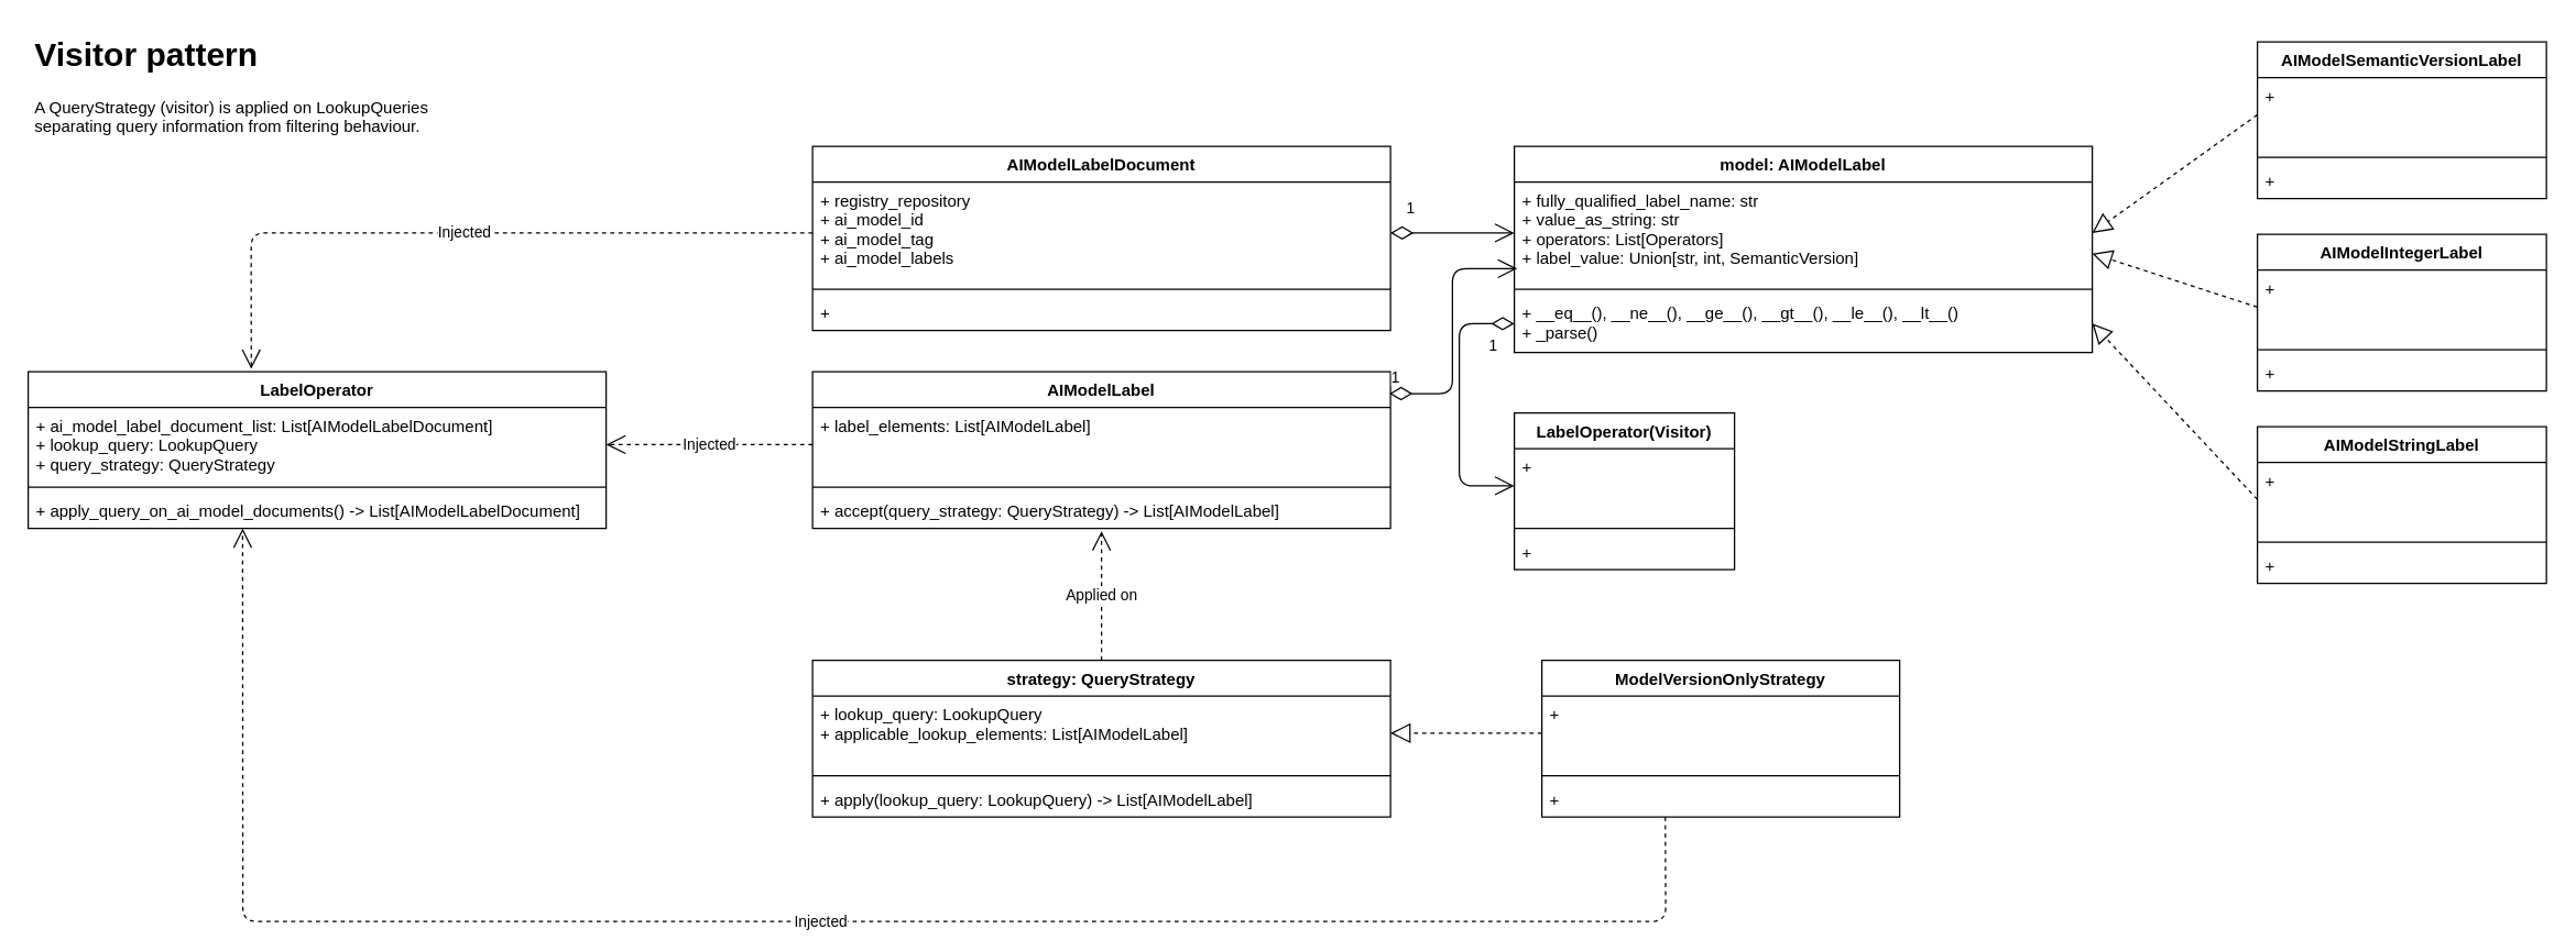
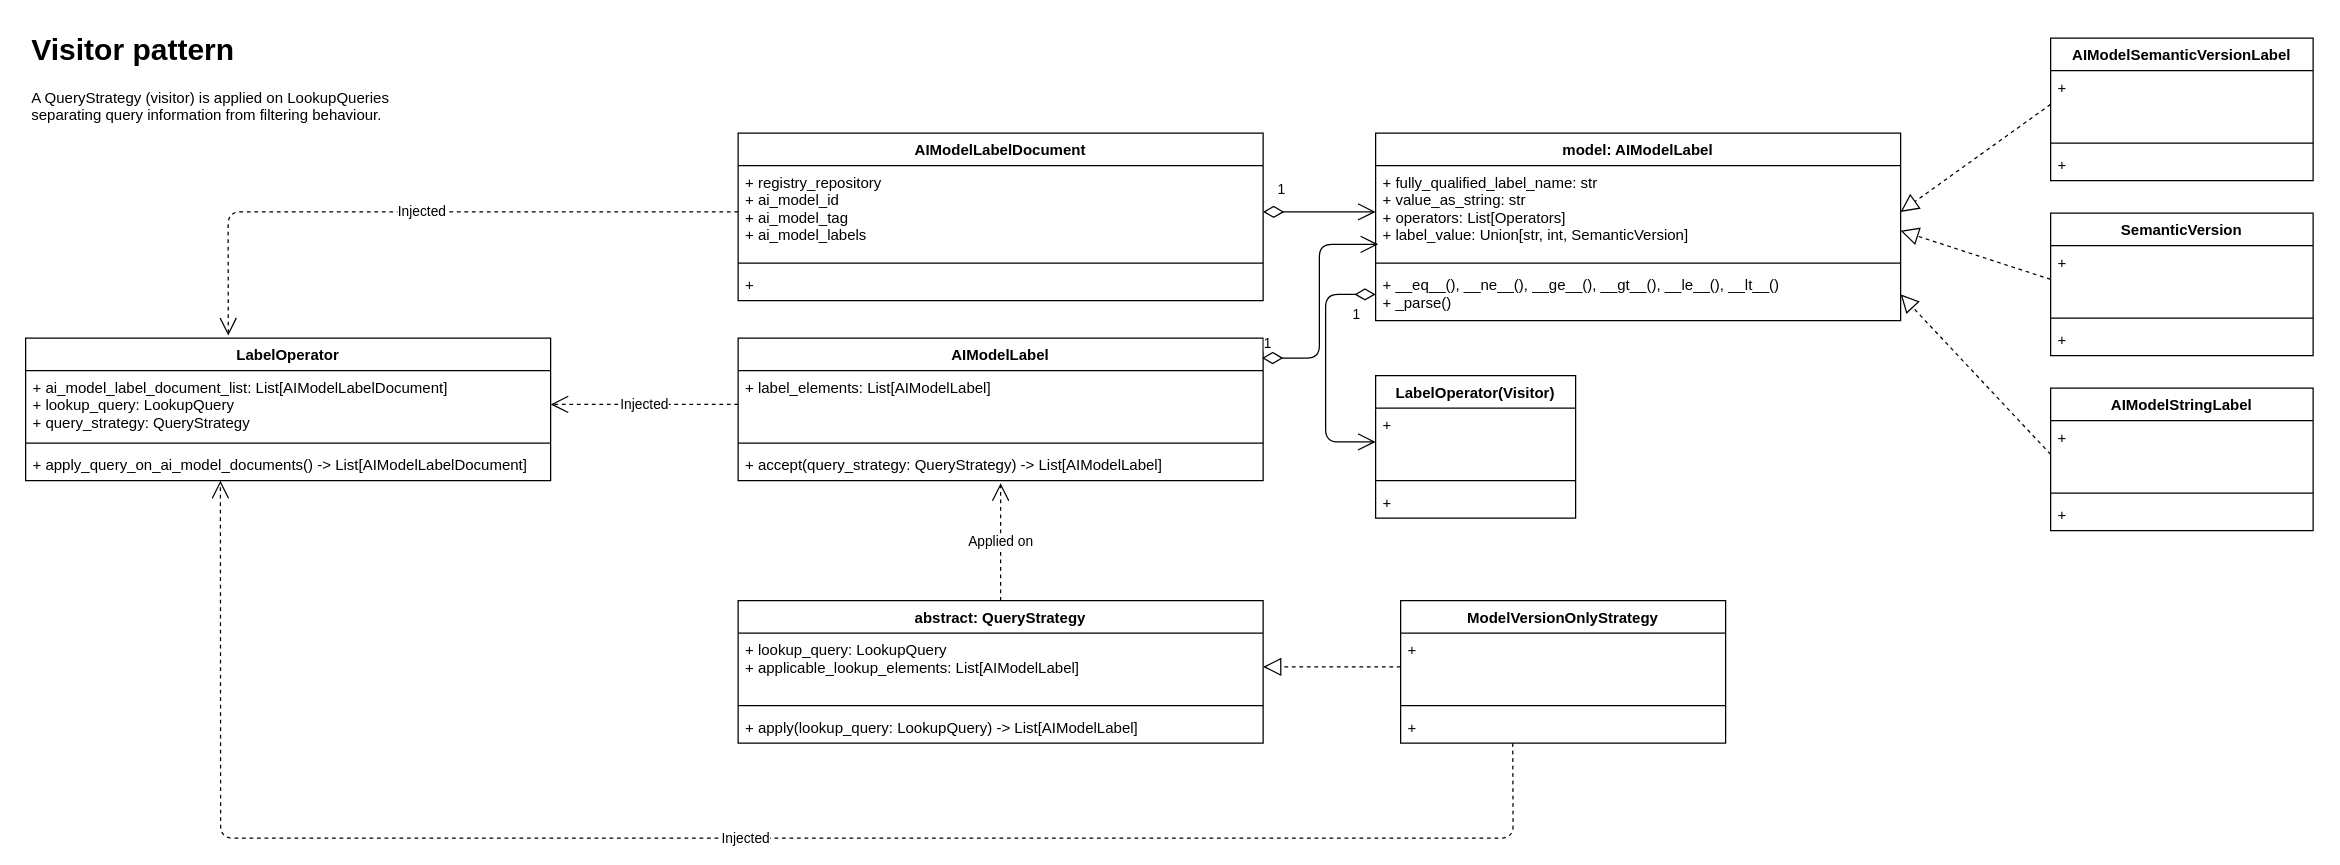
  <mxCell id="0" />
  <mxCell id="1" parent="0" />
  <mxCell id="2" value="LabelOperator" style="swimlane;fontStyle=1;align=center;verticalAlign=top;childLayout=stackLayout;horizontal=1;startSize=26;horizontalStack=0;resizeParent=1;resizeParentMax=0;resizeLast=0;collapsible=1;marginBottom=0;" vertex="1" parent="1"><mxGeometry x="20" y="270" width="420" height="114" as="geometry" /></mxCell>
  <mxCell id="3" value="+ ai_model_label_document_list: List[AIModelLabelDocument]&#10;+ lookup_query: LookupQuery&#10;+ query_strategy: QueryStrategy" style="text;strokeColor=none;fillColor=none;align=left;verticalAlign=top;spacingLeft=4;spacingRight=4;overflow=hidden;rotatable=0;points=[[0,0.5],[1,0.5]];portConstraint=eastwest;" vertex="1" parent="2"><mxGeometry y="26" width="420" height="54" as="geometry" /></mxCell>
  <mxCell id="4" value="" style="line;strokeWidth=1;fillColor=none;align=left;verticalAlign=middle;spacingTop=-1;spacingLeft=3;spacingRight=3;rotatable=0;labelPosition=right;points=[];portConstraint=eastwest;" vertex="1" parent="2"><mxGeometry y="80" width="420" height="8" as="geometry" /></mxCell>
  <mxCell id="5" value="+ apply_query_on_ai_model_documents() -&gt; List[AIModelLabelDocument]" style="text;strokeColor=none;fillColor=none;align=left;verticalAlign=top;spacingLeft=4;spacingRight=4;overflow=hidden;rotatable=0;points=[[0,0.5],[1,0.5]];portConstraint=eastwest;" vertex="1" parent="2"><mxGeometry y="88" width="420" height="26" as="geometry" /></mxCell>
  <mxCell id="6" value="AIModelLabelDocument" style="swimlane;fontStyle=1;align=center;verticalAlign=top;childLayout=stackLayout;horizontal=1;startSize=26;horizontalStack=0;resizeParent=1;resizeParentMax=0;resizeLast=0;collapsible=1;marginBottom=0;" vertex="1" parent="1"><mxGeometry x="590" y="106" width="420" height="134" as="geometry" /></mxCell>
  <mxCell id="7" value="+ registry_repository&#10;+ ai_model_id&#10;+ ai_model_tag&#10;+ ai_model_labels" style="text;strokeColor=none;fillColor=none;align=left;verticalAlign=top;spacingLeft=4;spacingRight=4;overflow=hidden;rotatable=0;points=[[0,0.5],[1,0.5]];portConstraint=eastwest;" vertex="1" parent="6"><mxGeometry y="26" width="420" height="74" as="geometry" /></mxCell>
  <mxCell id="8" value="" style="line;strokeWidth=1;fillColor=none;align=left;verticalAlign=middle;spacingTop=-1;spacingLeft=3;spacingRight=3;rotatable=0;labelPosition=right;points=[];portConstraint=eastwest;" vertex="1" parent="6"><mxGeometry y="100" width="420" height="8" as="geometry" /></mxCell>
  <mxCell id="9" value="+" style="text;strokeColor=none;fillColor=none;align=left;verticalAlign=top;spacingLeft=4;spacingRight=4;overflow=hidden;rotatable=0;points=[[0,0.5],[1,0.5]];portConstraint=eastwest;" vertex="1" parent="6"><mxGeometry y="108" width="420" height="26" as="geometry" /></mxCell>
  <mxCell id="10" value="AIModelLabel" style="swimlane;fontStyle=1;align=center;verticalAlign=top;childLayout=stackLayout;horizontal=1;startSize=26;horizontalStack=0;resizeParent=1;resizeParentMax=0;resizeLast=0;collapsible=1;marginBottom=0;" vertex="1" parent="1"><mxGeometry x="590" y="270" width="420" height="114" as="geometry" /></mxCell>
  <mxCell id="11" value="+ label_elements: List[AIModelLabel]" style="text;strokeColor=none;fillColor=none;align=left;verticalAlign=top;spacingLeft=4;spacingRight=4;overflow=hidden;rotatable=0;points=[[0,0.5],[1,0.5]];portConstraint=eastwest;" vertex="1" parent="10"><mxGeometry y="26" width="420" height="54" as="geometry" /></mxCell>
  <mxCell id="12" value="" style="line;strokeWidth=1;fillColor=none;align=left;verticalAlign=middle;spacingTop=-1;spacingLeft=3;spacingRight=3;rotatable=0;labelPosition=right;points=[];portConstraint=eastwest;" vertex="1" parent="10"><mxGeometry y="80" width="420" height="8" as="geometry" /></mxCell>
  <mxCell id="13" value="+ accept(query_strategy: QueryStrategy) -&gt; List[AIModelLabel] " style="text;strokeColor=none;fillColor=none;align=left;verticalAlign=top;spacingLeft=4;spacingRight=4;overflow=hidden;rotatable=0;points=[[0,0.5],[1,0.5]];portConstraint=eastwest;" vertex="1" parent="10"><mxGeometry y="88" width="420" height="26" as="geometry" /></mxCell>
- <mxCell id="14" value="strategy: QueryStrategy" style="swimlane;fontStyle=1;align=center;verticalAlign=top;childLayout=stackLayout;horizontal=1;startSize=26;horizontalStack=0;resizeParent=1;resizeParentMax=0;resizeLast=0;collapsible=1;marginBottom=0;" vertex="1" parent="1"><mxGeometry x="590" y="480" width="420" height="114" as="geometry" /></mxCell>
+ <mxCell id="14" value="abstract: QueryStrategy" style="swimlane;fontStyle=1;align=center;verticalAlign=top;childLayout=stackLayout;horizontal=1;startSize=26;horizontalStack=0;resizeParent=1;resizeParentMax=0;resizeLast=0;collapsible=1;marginBottom=0;" vertex="1" parent="1"><mxGeometry x="590" y="480" width="420" height="114" as="geometry" /></mxCell>
  <mxCell id="15" value="+ lookup_query: LookupQuery&#10;+ applicable_lookup_elements: List[AIModelLabel]" style="text;strokeColor=none;fillColor=none;align=left;verticalAlign=top;spacingLeft=4;spacingRight=4;overflow=hidden;rotatable=0;points=[[0,0.5],[1,0.5]];portConstraint=eastwest;" vertex="1" parent="14"><mxGeometry y="26" width="420" height="54" as="geometry" /></mxCell>
  <mxCell id="16" value="" style="line;strokeWidth=1;fillColor=none;align=left;verticalAlign=middle;spacingTop=-1;spacingLeft=3;spacingRight=3;rotatable=0;labelPosition=right;points=[];portConstraint=eastwest;" vertex="1" parent="14"><mxGeometry y="80" width="420" height="8" as="geometry" /></mxCell>
  <mxCell id="17" value="+ apply(lookup_query: LookupQuery) -&gt; List[AIModelLabel]" style="text;strokeColor=none;fillColor=none;align=left;verticalAlign=top;spacingLeft=4;spacingRight=4;overflow=hidden;rotatable=0;points=[[0,0.5],[1,0.5]];portConstraint=eastwest;" vertex="1" parent="14"><mxGeometry y="88" width="420" height="26" as="geometry" /></mxCell>
  <mxCell id="18" value="ModelVersionOnlyStrategy" style="swimlane;fontStyle=1;align=center;verticalAlign=top;childLayout=stackLayout;horizontal=1;startSize=26;horizontalStack=0;resizeParent=1;resizeParentMax=0;resizeLast=0;collapsible=1;marginBottom=0;" vertex="1" parent="1"><mxGeometry x="1120" y="480" width="260" height="114" as="geometry" /></mxCell>
  <mxCell id="19" value="+ " style="text;strokeColor=none;fillColor=none;align=left;verticalAlign=top;spacingLeft=4;spacingRight=4;overflow=hidden;rotatable=0;points=[[0,0.5],[1,0.5]];portConstraint=eastwest;" vertex="1" parent="18"><mxGeometry y="26" width="260" height="54" as="geometry" /></mxCell>
  <mxCell id="20" value="" style="line;strokeWidth=1;fillColor=none;align=left;verticalAlign=middle;spacingTop=-1;spacingLeft=3;spacingRight=3;rotatable=0;labelPosition=right;points=[];portConstraint=eastwest;" vertex="1" parent="18"><mxGeometry y="80" width="260" height="8" as="geometry" /></mxCell>
  <mxCell id="21" value="+" style="text;strokeColor=none;fillColor=none;align=left;verticalAlign=top;spacingLeft=4;spacingRight=4;overflow=hidden;rotatable=0;points=[[0,0.5],[1,0.5]];portConstraint=eastwest;" vertex="1" parent="18"><mxGeometry y="88" width="260" height="26" as="geometry" /></mxCell>
  <mxCell id="22" value="" style="endArrow=block;dashed=1;endFill=0;endSize=12;html=1;exitX=0;exitY=0.5;exitDx=0;exitDy=0;entryX=1;entryY=0.5;entryDx=0;entryDy=0;" edge="1" parent="1" source="19" target="15"><mxGeometry width="160" relative="1" as="geometry"><mxPoint x="1020" y="380" as="sourcePoint" /><mxPoint x="1180" y="380" as="targetPoint" /></mxGeometry></mxCell>
  <mxCell id="23" value="model: AIModelLabel" style="swimlane;fontStyle=1;align=center;verticalAlign=top;childLayout=stackLayout;horizontal=1;startSize=26;horizontalStack=0;resizeParent=1;resizeParentMax=0;resizeLast=0;collapsible=1;marginBottom=0;" vertex="1" parent="1"><mxGeometry x="1100" y="106" width="420" height="150" as="geometry" /></mxCell>
  <mxCell id="24" value="+ fully_qualified_label_name: str&#10;+ value_as_string: str&#10;+ operators: List[Operators]&#10;+ label_value: Union[str, int, SemanticVersion]" style="text;strokeColor=none;fillColor=none;align=left;verticalAlign=top;spacingLeft=4;spacingRight=4;overflow=hidden;rotatable=0;points=[[0,0.5],[1,0.5]];portConstraint=eastwest;" vertex="1" parent="23"><mxGeometry y="26" width="420" height="74" as="geometry" /></mxCell>
  <mxCell id="25" value="" style="line;strokeWidth=1;fillColor=none;align=left;verticalAlign=middle;spacingTop=-1;spacingLeft=3;spacingRight=3;rotatable=0;labelPosition=right;points=[];portConstraint=eastwest;" vertex="1" parent="23"><mxGeometry y="100" width="420" height="8" as="geometry" /></mxCell>
  <mxCell id="26" value="+ __eq__(), __ne__(), __ge__(), __gt__(), __le__(), __lt__() &#10;+ _parse()" style="text;strokeColor=none;fillColor=none;align=left;verticalAlign=top;spacingLeft=4;spacingRight=4;overflow=hidden;rotatable=0;points=[[0,0.5],[1,0.5]];portConstraint=eastwest;" vertex="1" parent="23"><mxGeometry y="108" width="420" height="42" as="geometry" /></mxCell>
  <mxCell id="27" value="AIModelSemanticVersionLabel" style="swimlane;fontStyle=1;align=center;verticalAlign=top;childLayout=stackLayout;horizontal=1;startSize=26;horizontalStack=0;resizeParent=1;resizeParentMax=0;resizeLast=0;collapsible=1;marginBottom=0;" vertex="1" parent="1"><mxGeometry x="1640" y="30" width="210" height="114" as="geometry" /></mxCell>
  <mxCell id="28" value="+ " style="text;strokeColor=none;fillColor=none;align=left;verticalAlign=top;spacingLeft=4;spacingRight=4;overflow=hidden;rotatable=0;points=[[0,0.5],[1,0.5]];portConstraint=eastwest;" vertex="1" parent="27"><mxGeometry y="26" width="210" height="54" as="geometry" /></mxCell>
  <mxCell id="29" value="" style="line;strokeWidth=1;fillColor=none;align=left;verticalAlign=middle;spacingTop=-1;spacingLeft=3;spacingRight=3;rotatable=0;labelPosition=right;points=[];portConstraint=eastwest;" vertex="1" parent="27"><mxGeometry y="80" width="210" height="8" as="geometry" /></mxCell>
  <mxCell id="30" value="+" style="text;strokeColor=none;fillColor=none;align=left;verticalAlign=top;spacingLeft=4;spacingRight=4;overflow=hidden;rotatable=0;points=[[0,0.5],[1,0.5]];portConstraint=eastwest;" vertex="1" parent="27"><mxGeometry y="88" width="210" height="26" as="geometry" /></mxCell>
- <mxCell id="31" value="AIModelIntegerLabel" style="swimlane;fontStyle=1;align=center;verticalAlign=top;childLayout=stackLayout;horizontal=1;startSize=26;horizontalStack=0;resizeParent=1;resizeParentMax=0;resizeLast=0;collapsible=1;marginBottom=0;" vertex="1" parent="1"><mxGeometry x="1640" y="170" width="210" height="114" as="geometry" /></mxCell>
+ <mxCell id="31" value="SemanticVersion" style="swimlane;fontStyle=1;align=center;verticalAlign=top;childLayout=stackLayout;horizontal=1;startSize=26;horizontalStack=0;resizeParent=1;resizeParentMax=0;resizeLast=0;collapsible=1;marginBottom=0;" vertex="1" parent="1"><mxGeometry x="1640" y="170" width="210" height="114" as="geometry" /></mxCell>
  <mxCell id="32" value="+ " style="text;strokeColor=none;fillColor=none;align=left;verticalAlign=top;spacingLeft=4;spacingRight=4;overflow=hidden;rotatable=0;points=[[0,0.5],[1,0.5]];portConstraint=eastwest;" vertex="1" parent="31"><mxGeometry y="26" width="210" height="54" as="geometry" /></mxCell>
  <mxCell id="33" value="" style="line;strokeWidth=1;fillColor=none;align=left;verticalAlign=middle;spacingTop=-1;spacingLeft=3;spacingRight=3;rotatable=0;labelPosition=right;points=[];portConstraint=eastwest;" vertex="1" parent="31"><mxGeometry y="80" width="210" height="8" as="geometry" /></mxCell>
  <mxCell id="34" value="+" style="text;strokeColor=none;fillColor=none;align=left;verticalAlign=top;spacingLeft=4;spacingRight=4;overflow=hidden;rotatable=0;points=[[0,0.5],[1,0.5]];portConstraint=eastwest;" vertex="1" parent="31"><mxGeometry y="88" width="210" height="26" as="geometry" /></mxCell>
  <mxCell id="35" value="AIModelStringLabel" style="swimlane;fontStyle=1;align=center;verticalAlign=top;childLayout=stackLayout;horizontal=1;startSize=26;horizontalStack=0;resizeParent=1;resizeParentMax=0;resizeLast=0;collapsible=1;marginBottom=0;" vertex="1" parent="1"><mxGeometry x="1640" y="310" width="210" height="114" as="geometry" /></mxCell>
  <mxCell id="36" value="+ " style="text;strokeColor=none;fillColor=none;align=left;verticalAlign=top;spacingLeft=4;spacingRight=4;overflow=hidden;rotatable=0;points=[[0,0.5],[1,0.5]];portConstraint=eastwest;" vertex="1" parent="35"><mxGeometry y="26" width="210" height="54" as="geometry" /></mxCell>
  <mxCell id="37" value="" style="line;strokeWidth=1;fillColor=none;align=left;verticalAlign=middle;spacingTop=-1;spacingLeft=3;spacingRight=3;rotatable=0;labelPosition=right;points=[];portConstraint=eastwest;" vertex="1" parent="35"><mxGeometry y="80" width="210" height="8" as="geometry" /></mxCell>
  <mxCell id="38" value="+" style="text;strokeColor=none;fillColor=none;align=left;verticalAlign=top;spacingLeft=4;spacingRight=4;overflow=hidden;rotatable=0;points=[[0,0.5],[1,0.5]];portConstraint=eastwest;" vertex="1" parent="35"><mxGeometry y="88" width="210" height="26" as="geometry" /></mxCell>
  <mxCell id="39" value="" style="endArrow=block;dashed=1;endFill=0;endSize=12;html=1;exitX=0;exitY=0.5;exitDx=0;exitDy=0;entryX=1;entryY=0.5;entryDx=0;entryDy=0;" edge="1" parent="1" source="28" target="24"><mxGeometry width="160" relative="1" as="geometry"><mxPoint x="1390" y="380" as="sourcePoint" /><mxPoint x="1550" y="380" as="targetPoint" /></mxGeometry></mxCell>
  <mxCell id="40" value="" style="endArrow=block;dashed=1;endFill=0;endSize=12;html=1;exitX=0;exitY=0.5;exitDx=0;exitDy=0;entryX=1;entryY=0.703;entryDx=0;entryDy=0;entryPerimeter=0;" edge="1" parent="1" source="32" target="24"><mxGeometry width="160" relative="1" as="geometry"><mxPoint x="1650" y="93" as="sourcePoint" /><mxPoint x="1530" y="179" as="targetPoint" /></mxGeometry></mxCell>
  <mxCell id="41" value="" style="endArrow=block;dashed=1;endFill=0;endSize=12;html=1;exitX=0;exitY=0.5;exitDx=0;exitDy=0;entryX=1;entryY=0.5;entryDx=0;entryDy=0;" edge="1" parent="1" source="36" target="26"><mxGeometry width="160" relative="1" as="geometry"><mxPoint x="1660" y="103" as="sourcePoint" /><mxPoint x="1540" y="189" as="targetPoint" /></mxGeometry></mxCell>
  <mxCell id="42" value="&lt;h1&gt;Visitor pattern&lt;/h1&gt;&lt;p&gt;A QueryStrategy (visitor) is applied on LookupQueries separating query information from filtering behaviour.&lt;/p&gt;" style="text;html=1;strokeColor=none;fillColor=none;spacing=5;spacingTop=-20;whiteSpace=wrap;overflow=hidden;rounded=0;" vertex="1" parent="1"><mxGeometry x="20" y="20" width="300" height="120" as="geometry" /></mxCell>
  <mxCell id="43" value="Injected" style="endArrow=open;endSize=12;dashed=1;html=1;exitX=0;exitY=0.5;exitDx=0;exitDy=0;entryX=1;entryY=0.5;entryDx=0;entryDy=0;" edge="1" parent="1" source="11" target="3"><mxGeometry width="160" relative="1" as="geometry"><mxPoint x="610" y="460" as="sourcePoint" /><mxPoint x="770" y="460" as="targetPoint" /></mxGeometry></mxCell>
  <mxCell id="44" value="Applied on" style="endArrow=open;endSize=12;dashed=1;html=1;exitX=0.5;exitY=0;exitDx=0;exitDy=0;" edge="1" parent="1" source="14"><mxGeometry width="160" relative="1" as="geometry"><mxPoint x="610" y="460" as="sourcePoint" /><mxPoint x="800" y="386" as="targetPoint" /></mxGeometry></mxCell>
  <mxCell id="45" value="1" style="endArrow=open;html=1;endSize=12;startArrow=diamondThin;startSize=14;startFill=0;edgeStyle=orthogonalEdgeStyle;align=left;verticalAlign=bottom;" edge="1" parent="1" source="7" target="24"><mxGeometry x="-0.778" y="9" relative="1" as="geometry"><mxPoint x="910" y="460" as="sourcePoint" /><mxPoint y="460" as="targetPoint" x="1070" /><mxPoint as="offset" /></mxGeometry></mxCell>
  <mxCell id="46" value="Injected" style="endArrow=open;endSize=12;dashed=1;html=1;exitX=0.345;exitY=1;exitDx=0;exitDy=0;exitPerimeter=0;entryX=0.371;entryY=1;entryDx=0;entryDy=0;entryPerimeter=0;" edge="1" parent="1" source="21" target="5"><mxGeometry x="-0.012" width="160" relative="1" as="geometry"><mxPoint x="610" y="460" as="sourcePoint" /><mxPoint x="770" y="460" as="targetPoint" /><Array as="points"><mxPoint x="1210" y="670" /><mxPoint x="176" y="670" /></Array><mxPoint as="offset" /></mxGeometry></mxCell>
  <mxCell id="47" value="Injected" style="endArrow=open;endSize=12;dashed=1;html=1;exitX=0;exitY=0.5;exitDx=0;exitDy=0;entryX=0.386;entryY=-0.018;entryDx=0;entryDy=0;entryPerimeter=0;" edge="1" parent="1" source="7" target="2"><mxGeometry width="160" relative="1" as="geometry"><mxPoint x="610" y="260" as="sourcePoint" /><mxPoint x="770" y="260" as="targetPoint" /><Array as="points"><mxPoint x="182" y="169" /></Array></mxGeometry></mxCell>
  <mxCell id="48" value="LabelOperator(Visitor)" style="swimlane;fontStyle=1;align=center;verticalAlign=top;childLayout=stackLayout;horizontal=1;startSize=26;horizontalStack=0;resizeParent=1;resizeParentMax=0;resizeLast=0;collapsible=1;marginBottom=0;" vertex="1" parent="1"><mxGeometry x="1100" y="300" width="160" height="114" as="geometry" /></mxCell>
  <mxCell id="49" value="+ " style="text;strokeColor=none;fillColor=none;align=left;verticalAlign=top;spacingLeft=4;spacingRight=4;overflow=hidden;rotatable=0;points=[[0,0.5],[1,0.5]];portConstraint=eastwest;" vertex="1" parent="48"><mxGeometry y="26" width="160" height="54" as="geometry" /></mxCell>
  <mxCell id="50" value="" style="line;strokeWidth=1;fillColor=none;align=left;verticalAlign=middle;spacingTop=-1;spacingLeft=3;spacingRight=3;rotatable=0;labelPosition=right;points=[];portConstraint=eastwest;" vertex="1" parent="48"><mxGeometry y="80" width="160" height="8" as="geometry" /></mxCell>
  <mxCell id="51" value="+" style="text;strokeColor=none;fillColor=none;align=left;verticalAlign=top;spacingLeft=4;spacingRight=4;overflow=hidden;rotatable=0;points=[[0,0.5],[1,0.5]];portConstraint=eastwest;" vertex="1" parent="48"><mxGeometry y="88" width="160" height="26" as="geometry" /></mxCell>
  <mxCell id="52" value="1" style="endArrow=open;html=1;endSize=12;startArrow=diamondThin;startSize=14;startFill=0;edgeStyle=orthogonalEdgeStyle;align=left;verticalAlign=bottom;exitX=0;exitY=0.5;exitDx=0;exitDy=0;entryX=0;entryY=0.5;entryDx=0;entryDy=0;" edge="1" parent="1" source="26" target="49"><mxGeometry x="-0.343" y="20" relative="1" as="geometry"><mxPoint x="1160" y="260" as="sourcePoint" /><mxPoint x="1320" y="260" as="targetPoint" /><Array as="points"><mxPoint x="1060" y="235" /><mxPoint x="1060" y="353" /></Array><mxPoint as="offset" /></mxGeometry></mxCell>
  <mxCell id="53" value="1" style="endArrow=open;html=1;endSize=12;startArrow=diamondThin;startSize=14;startFill=0;edgeStyle=orthogonalEdgeStyle;align=left;verticalAlign=bottom;entryX=0.005;entryY=0.851;entryDx=0;entryDy=0;entryPerimeter=0;exitX=0.998;exitY=0.14;exitDx=0;exitDy=0;exitPerimeter=0;" edge="1" parent="1" source="10" target="24"><mxGeometry x="-1" y="3" relative="1" as="geometry"><mxPoint x="830" y="360" as="sourcePoint" /><mxPoint x="990" y="360" as="targetPoint" /></mxGeometry></mxCell>
